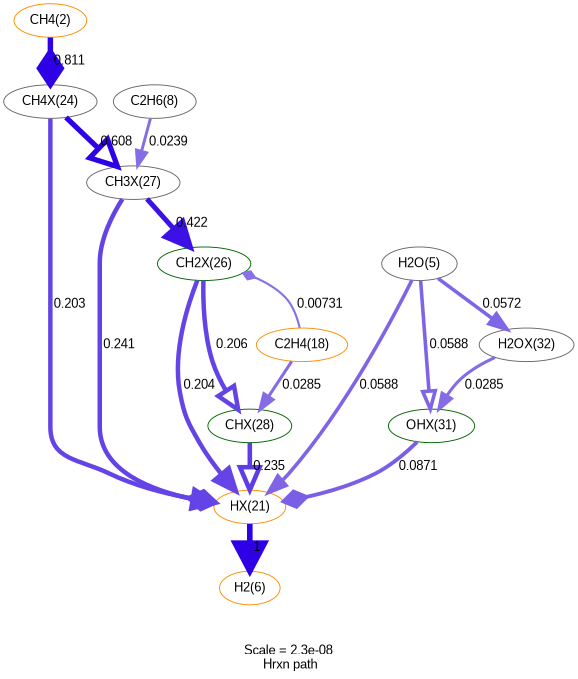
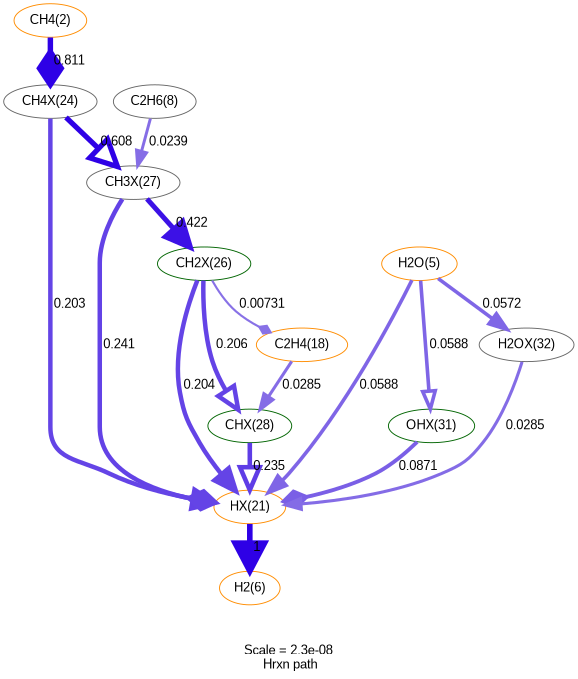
  digraph {
    fontname="Liberation Sans"
    label="Scale = 2.3e-08\l Hrxn path"
    node [color=gray40 fontname="Liberation Sans"]
    edge [arrowhead=normal arrowsize=2.4 color="0.7, 0.559, 0.9" fontname="Liberation Sans" penwidth=4.8]
    n1 [color=darkorange label="HX(21)"]
    n2 [color=darkorange label="H2(6)"]
    n3 [label="CH3X(27)"]
    n4 [color=darkgreen label="CH2X(26)"]
    n5 [color=darkgreen label="CHX(28)"]
    n6 [color=darkorange label="C2H4(18)"]
    n7 [color=darkgreen label="OHX(31)"]
-   n8 [label="H2O(5)"]
+   n8 [color=darkorange label="H2O(5)"]
    n9 [label="H2OX(32)"]
    n10 [label="CH4X(24)"]
    n11 [color=darkorange label="CH4(2)"]
    n12 [label="C2H6(8)"]
    n1 -> n2 [arrowsize=3 color="0.7, 1.5, 0.9" label=" 1" penwidth=6]
    n3 -> n1 [arrowsize=2.41 color="0.7, 0.711, 0.9" label=" 0.241" penwidth=4.82]
    n3 -> n4 [arrowsize=2.67 color="0.7, 0.922, 0.9" label=" 0.422" penwidth=5.35]
    n4 -> n1 [color="0.7, 0.704, 0.9" label=" 0.204"]
    n4 -> n5 [arrowhead=onormal color="0.7, 0.706, 0.9" label=" 0.206" penwidth=4.81]
-   n6 -> n4 [arrowhead=diamond arrowsize=1.14 color="0.7, 0.507, 0.9" label=" 0.00731" penwidth=2.29]
+   n4 -> n6 [arrowhead=diamond arrowsize=1.14 color="0.7, 0.507, 0.9" label=" 0.00731" penwidth=2.29]
    n5 -> n1 [arrowhead=onormal arrowsize=2.45 color="0.7, 0.735, 0.9" label=" 0.235" penwidth=4.91]
    n6 -> n5 [arrowsize=1.66 color="0.7, 0.528, 0.9" label=" 0.0285" penwidth=3.31]
    n7 -> n1 [arrowhead=diamond arrowsize=2.08 color="0.7, 0.587, 0.9" label=" 0.0871" penwidth=4.16]
    n8 -> n1 [arrowsize=1.93 label=" 0.0588" penwidth=3.86]
    n8 -> n7 [arrowhead=onormal arrowsize=1.93 label=" 0.0588" penwidth=3.86]
    n8 -> n9 [arrowsize=1.92 color="0.7, 0.557, 0.9" label=" 0.0572" penwidth=3.84]
-   n9 -> n7 [arrowsize=1.66 color="0.7, 0.529, 0.9" label=" 0.0285" penwidth=3.32]
+   n9 -> n1 [arrowsize=1.66 color="0.7, 0.529, 0.9" label=" 0.0285" penwidth=3.32]
    n10 -> n1 [arrowhead=diamond color="0.7, 0.703, 0.9" label=" 0.203"]
    n10 -> n3 [arrowhead=onormal arrowsize=2.81 color="0.7, 1.11, 0.9" label=" 0.608" penwidth=5.62]
    n11 -> n10 [arrowhead=diamond arrowsize=2.92 color="0.7, 1.31, 0.9" label=" 0.811" penwidth=5.84]
    n12 -> n3 [arrowsize=1.59 color="0.7, 0.524, 0.9" label=" 0.0239" penwidth=3.18]
  }
